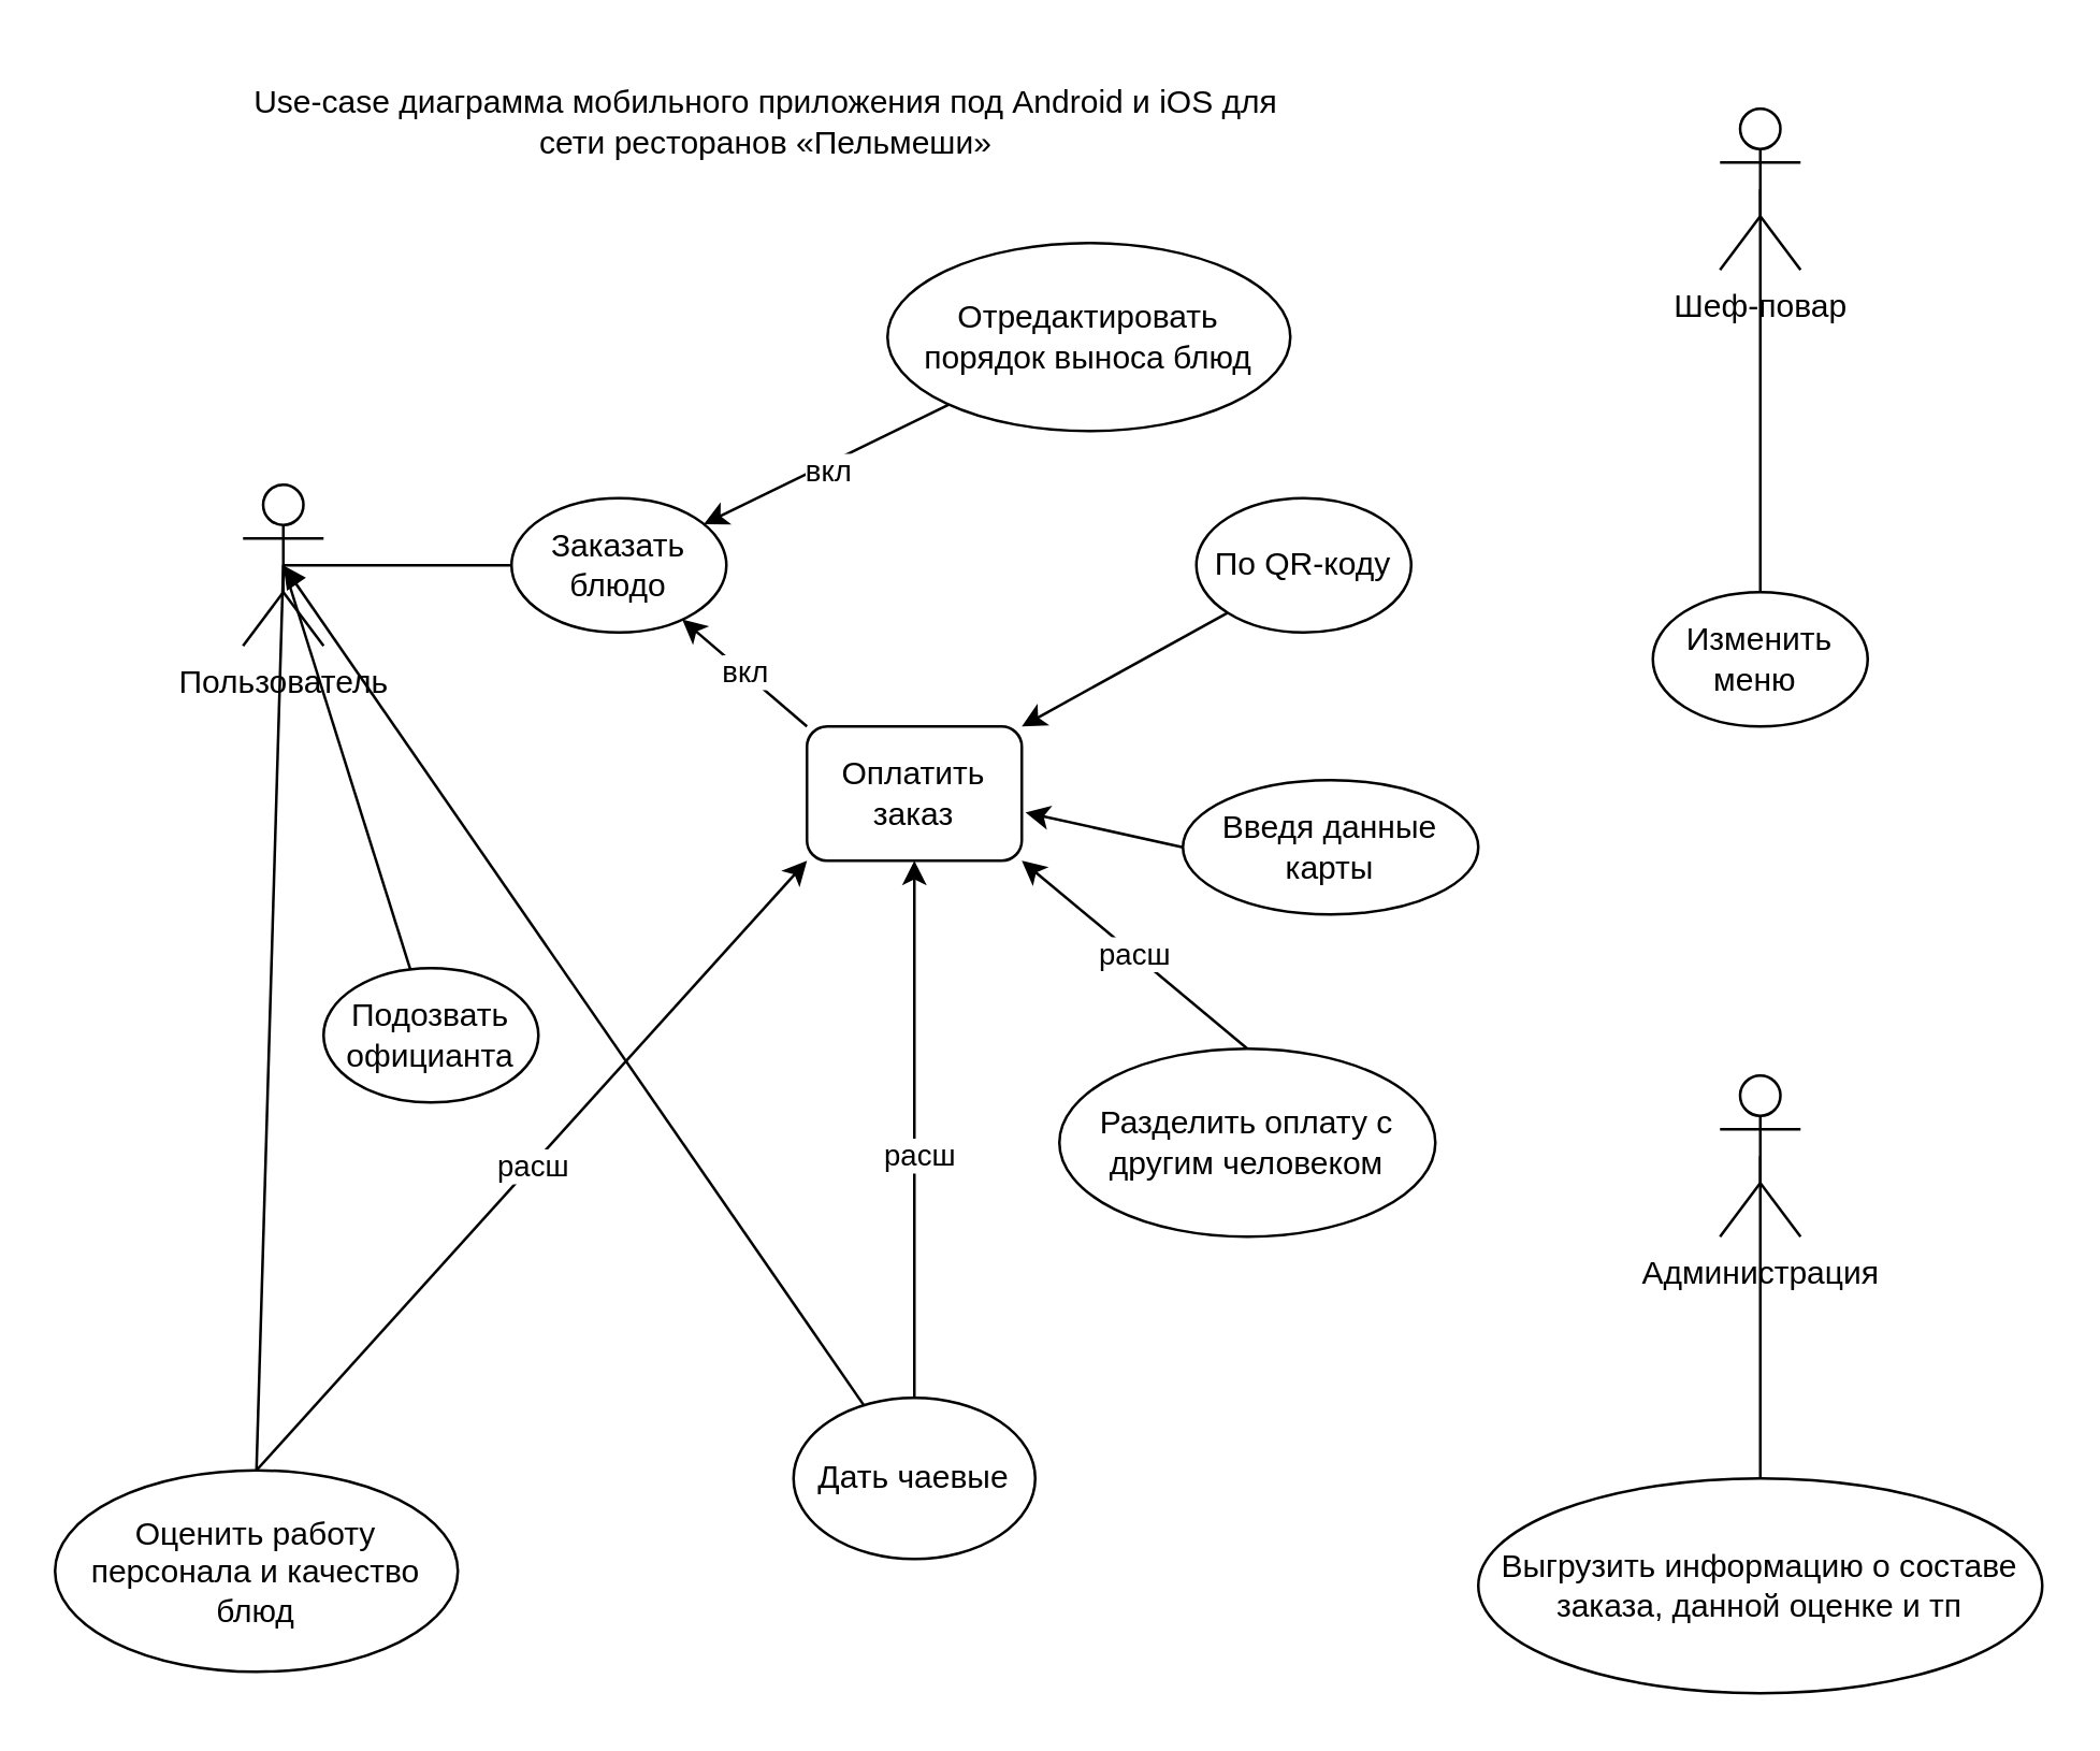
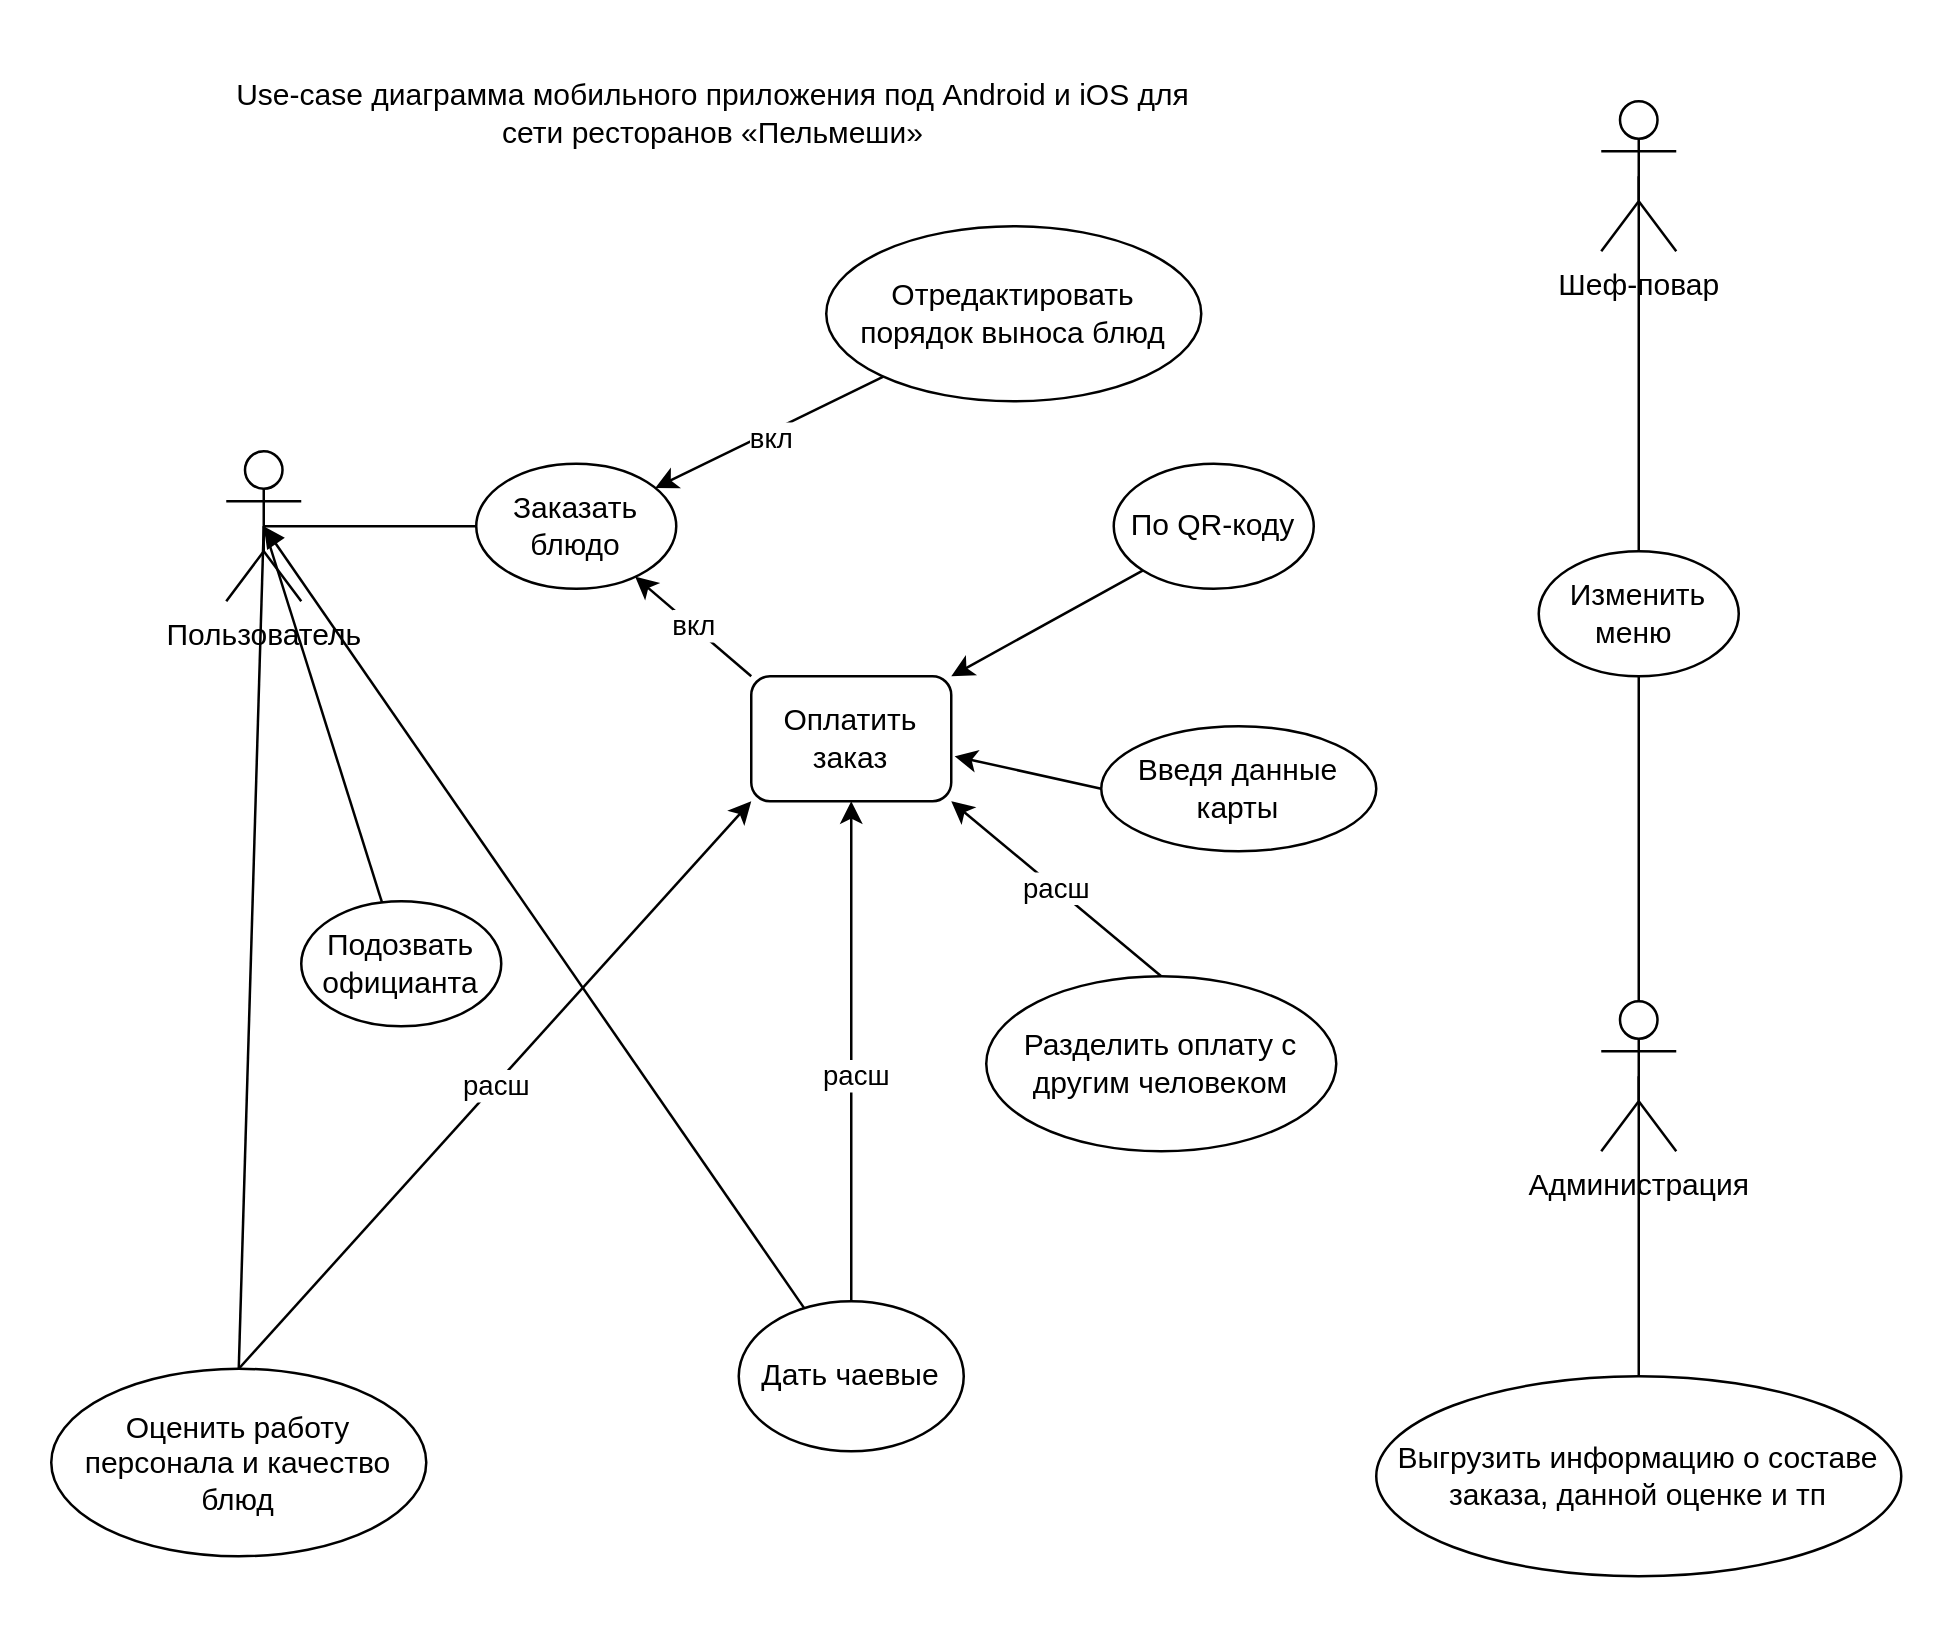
  <mxCell id="0" />
  <mxCell id="1" parent="0" />
  <mxCell id="2" value="Пользователь" style="shape=umlActor;verticalLabelPosition=bottom;verticalAlign=top;html=1;outlineConnect=0;" vertex="1" parent="1"><mxGeometry x="90" y="180" width="30" height="60" as="geometry" /></mxCell>
  <mxCell id="3" value="Шеф-повар&lt;br&gt;" style="shape=umlActor;verticalLabelPosition=bottom;verticalAlign=top;html=1;outlineConnect=0;" vertex="1" parent="1"><mxGeometry x="640" y="40" width="30" height="60" as="geometry" /></mxCell>
  <mxCell id="4" value="Администрация" style="shape=umlActor;verticalLabelPosition=bottom;verticalAlign=top;html=1;outlineConnect=0;" vertex="1" parent="1"><mxGeometry x="640" y="400" width="30" height="60" as="geometry" /></mxCell>
  <mxCell id="5" value="Изменить меню&amp;nbsp;" style="ellipse;whiteSpace=wrap;html=1;" vertex="1" parent="1"><mxGeometry x="615" y="220" width="80" height="50" as="geometry" /></mxCell>
  <mxCell id="6" value="Заказать блюдо" style="ellipse;whiteSpace=wrap;html=1;" vertex="1" parent="1"><mxGeometry x="190" y="185" width="80" height="50" as="geometry" /></mxCell>
  <mxCell id="7" value="" style="endArrow=none;html=1;rounded=0;entryX=0.5;entryY=0.5;entryDx=0;entryDy=0;entryPerimeter=0;" edge="1" parent="1" source="5" target="3"><mxGeometry width="50" height="50" relative="1" as="geometry"><mxPoint x="270" y="360" as="sourcePoint" /><mxPoint x="320" y="310" as="targetPoint" /></mxGeometry></mxCell>
+ <mxCell id="8" value="" style="endArrow=none;html=1;rounded=0;" edge="1" parent="1" source="5" target="4"><mxGeometry width="50" height="50" relative="1" as="geometry"><mxPoint x="270" y="360" as="sourcePoint" /><mxPoint x="320" y="310" as="targetPoint" /></mxGeometry></mxCell>
  <mxCell id="9" value="" style="endArrow=none;html=1;rounded=0;exitX=0.5;exitY=0.5;exitDx=0;exitDy=0;exitPerimeter=0;" edge="1" parent="1" source="2" target="6"><mxGeometry width="50" height="50" relative="1" as="geometry"><mxPoint x="430" y="370" as="sourcePoint" /><mxPoint x="480" y="320" as="targetPoint" /></mxGeometry></mxCell>
  <mxCell id="10" value="Подозвать официанта" style="ellipse;whiteSpace=wrap;html=1;" vertex="1" parent="1"><mxGeometry x="120" y="360" width="80" height="50" as="geometry" /></mxCell>
  <mxCell id="11" value="Отредактировать&lt;br&gt;порядок выноса блюд" style="ellipse;whiteSpace=wrap;html=1;" vertex="1" parent="1"><mxGeometry x="330" y="90" width="150" height="70" as="geometry" /></mxCell>
  <mxCell id="12" value="Оплатить заказ" style="whiteSpace=wrap;html=1;rounded=1;" vertex="1" parent="1"><mxGeometry x="300" y="270" width="80" height="50" as="geometry" /></mxCell>
  <mxCell id="13" value="По QR-коду" style="ellipse;whiteSpace=wrap;html=1;" vertex="1" parent="1"><mxGeometry x="445" y="185" width="80" height="50" as="geometry" /></mxCell>
  <mxCell id="14" value="Введя данные карты" style="ellipse;whiteSpace=wrap;html=1;" vertex="1" parent="1"><mxGeometry x="440" y="290" width="110" height="50" as="geometry" /></mxCell>
  <mxCell id="15" value="Дать чаевые" style="ellipse;whiteSpace=wrap;html=1;" vertex="1" parent="1"><mxGeometry x="295" y="520" width="90" height="60" as="geometry" /></mxCell>
  <mxCell id="16" value="Разделить оплату с другим человеком" style="ellipse;whiteSpace=wrap;html=1;" vertex="1" parent="1"><mxGeometry x="394" y="390" width="140" height="70" as="geometry" /></mxCell>
  <mxCell id="17" value="Оценить работу персонала и качество блюд" style="ellipse;whiteSpace=wrap;html=1;" vertex="1" parent="1"><mxGeometry x="20" y="547" width="150" height="75" as="geometry" /></mxCell>
  <mxCell id="18" value="Выгрузить информацию о составе заказа, данной оценке и тп" style="ellipse;whiteSpace=wrap;html=1;" vertex="1" parent="1"><mxGeometry x="550" y="550" width="210" height="80" as="geometry" /></mxCell>
  <mxCell id="19" value="" style="endArrow=none;html=1;rounded=0;entryX=0.5;entryY=0.5;entryDx=0;entryDy=0;entryPerimeter=0;" edge="1" parent="1" source="18" target="4"><mxGeometry width="50" height="50" relative="1" as="geometry"><mxPoint x="485" y="410" as="sourcePoint" /><mxPoint x="535" y="360" as="targetPoint" /></mxGeometry></mxCell>
  <mxCell id="20" value="" style="endArrow=none;html=1;rounded=0;entryX=0.5;entryY=0.5;entryDx=0;entryDy=0;entryPerimeter=0;" edge="1" parent="1" source="10" target="2"><mxGeometry width="50" height="50" relative="1" as="geometry"><mxPoint x="430" y="370" as="sourcePoint" /><mxPoint x="110" y="260" as="targetPoint" /></mxGeometry></mxCell>
  <mxCell id="21" value="" style="endArrow=classic;html=1;rounded=0;" edge="1" parent="1" source="11" target="6"><mxGeometry relative="1" as="geometry"><mxPoint x="410" y="350" as="sourcePoint" /><mxPoint x="240" y="320" as="targetPoint" /></mxGeometry></mxCell>
  <mxCell id="22" value="вкл" style="edgeLabel;html=1;align=center;verticalAlign=middle;resizable=0;points=[];" vertex="1" connectable="0" parent="21"><mxGeometry y="2" relative="1" as="geometry"><mxPoint as="offset" /></mxGeometry></mxCell>
  <mxCell id="23" value="" style="endArrow=classic;html=1;rounded=0;exitX=0;exitY=0;exitDx=0;exitDy=0;" edge="1" parent="1" source="12" target="6"><mxGeometry relative="1" as="geometry"><mxPoint x="330" y="290" as="sourcePoint" /><mxPoint x="510" y="350" as="targetPoint" /></mxGeometry></mxCell>
  <mxCell id="24" value="вкл" style="edgeLabel;resizable=0;html=1;align=center;verticalAlign=middle;" connectable="0" vertex="1" parent="23"><mxGeometry relative="1" as="geometry" /></mxCell>
  <mxCell id="25" value="" style="endArrow=block;html=1;rounded=0;entryX=0.5;entryY=0.5;entryDx=0;entryDy=0;entryPerimeter=0;" edge="1" parent="1" source="15" target="2"><mxGeometry width="50" height="50" relative="1" as="geometry"><mxPoint x="430" y="370" as="sourcePoint" /><mxPoint x="480" y="320" as="targetPoint" /></mxGeometry></mxCell>
  <mxCell id="26" value="" style="endArrow=classic;html=1;rounded=0;exitX=0.5;exitY=0;exitDx=0;exitDy=0;entryX=0.5;entryY=1;entryDx=0;entryDy=0;" edge="1" parent="1" source="15" target="12"><mxGeometry relative="1" as="geometry"><mxPoint x="410" y="350" as="sourcePoint" /><mxPoint x="510" y="350" as="targetPoint" /></mxGeometry></mxCell>
  <mxCell id="27" value="расш" style="edgeLabel;html=1;align=center;verticalAlign=middle;resizable=0;points=[];" vertex="1" connectable="0" parent="26"><mxGeometry x="-0.086" y="-1" relative="1" as="geometry"><mxPoint as="offset" /></mxGeometry></mxCell>
  <mxCell id="28" value="" style="endArrow=classic;html=1;rounded=0;entryX=1;entryY=0;entryDx=0;entryDy=0;exitX=0;exitY=1;exitDx=0;exitDy=0;" edge="1" parent="1" source="13" target="12"><mxGeometry width="50" height="50" relative="1" as="geometry"><mxPoint x="430" y="370" as="sourcePoint" /><mxPoint x="480" y="320" as="targetPoint" /></mxGeometry></mxCell>
  <mxCell id="29" value="" style="endArrow=classic;html=1;rounded=0;entryX=1.017;entryY=0.64;entryDx=0;entryDy=0;entryPerimeter=0;exitX=0;exitY=0.5;exitDx=0;exitDy=0;" edge="1" parent="1" source="14" target="12"><mxGeometry width="50" height="50" relative="1" as="geometry"><mxPoint x="430" y="370" as="sourcePoint" /><mxPoint x="480" y="320" as="targetPoint" /></mxGeometry></mxCell>
  <mxCell id="30" value="" style="endArrow=none;html=1;rounded=0;exitX=0.5;exitY=0;exitDx=0;exitDy=0;entryX=0.5;entryY=0.5;entryDx=0;entryDy=0;entryPerimeter=0;" edge="1" parent="1" source="17" target="2"><mxGeometry width="50" height="50" relative="1" as="geometry"><mxPoint x="430" y="370" as="sourcePoint" /><mxPoint x="480" y="320" as="targetPoint" /></mxGeometry></mxCell>
  <mxCell id="31" value="" style="endArrow=classic;html=1;rounded=0;exitX=0.5;exitY=0;exitDx=0;exitDy=0;entryX=0;entryY=1;entryDx=0;entryDy=0;" edge="1" parent="1" source="17" target="12"><mxGeometry relative="1" as="geometry"><mxPoint x="380" y="350" as="sourcePoint" /><mxPoint x="540" y="350" as="targetPoint" /></mxGeometry></mxCell>
  <mxCell id="32" value="расш" style="edgeLabel;resizable=0;html=1;align=center;verticalAlign=middle;" connectable="0" vertex="1" parent="31"><mxGeometry relative="1" as="geometry" /></mxCell>
  <mxCell id="33" value="" style="endArrow=classic;html=1;rounded=0;exitX=0.5;exitY=0;exitDx=0;exitDy=0;entryX=1;entryY=1;entryDx=0;entryDy=0;" edge="1" parent="1" source="16" target="12"><mxGeometry relative="1" as="geometry"><mxPoint x="410" y="350" as="sourcePoint" /><mxPoint x="510" y="350" as="targetPoint" /></mxGeometry></mxCell>
  <mxCell id="34" value="расш" style="edgeLabel;resizable=0;html=1;align=center;verticalAlign=middle;" connectable="0" vertex="1" parent="33"><mxGeometry relative="1" as="geometry" /></mxCell>
  <mxCell id="35" value="Use-case диаграмма&amp;nbsp;мобильного приложения под Android и iOS для сети ресторанов «Пельмеши»" style="text;html=1;strokeColor=none;fillColor=none;align=center;verticalAlign=middle;whiteSpace=wrap;rounded=0;" vertex="1" parent="1"><mxGeometry x="90" y="20" width="390" height="50" as="geometry" /></mxCell>
